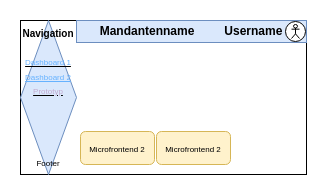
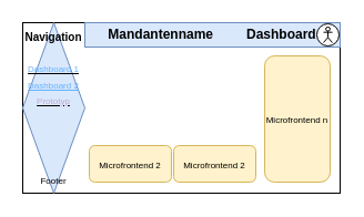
  <mxCell id="0" />
  <mxCell id="1" parent="0" />
  <mxCell id="2" value="" style="rounded=0;whiteSpace=wrap;html=1;" parent="1" vertex="1"><mxGeometry x="20" y="20" width="286" height="154" as="geometry" /></mxCell>
  <mxCell id="3" value="&lt;font&gt;&lt;b&gt;&lt;font style=&quot;font-size: 10px&quot;&gt;Navigation&lt;/font&gt;&lt;br&gt;&lt;/b&gt;&lt;br&gt;&lt;u&gt;&lt;font color=&quot;#66b2ff&quot;&gt;&lt;span style=&quot;font-size: 8px&quot;&gt;Dashboard 1&lt;/span&gt;&lt;br&gt;&lt;/font&gt;&lt;/u&gt;&lt;/font&gt;&lt;font style=&quot;font-size: 8px&quot;&gt;&lt;u style=&quot;color: rgb(102 , 178 , 255)&quot;&gt;Dashboard 2&lt;/u&gt;&lt;br&gt;&lt;u&gt;&lt;font color=&quot;#c3abd0&quot;&gt;Prototyp&lt;/font&gt;&lt;/u&gt;&lt;br&gt;&lt;br&gt;&lt;br&gt;&lt;br&gt;&lt;br&gt;Footer&lt;br&gt;&lt;/font&gt;" style="rhombus;whiteSpace=wrap;html=1;fillColor=#dae8fc;strokeColor=#6c8ebf;" parent="1" vertex="1"><mxGeometry x="20" y="20" width="56" height="154" as="geometry" /></mxCell>
- <mxCell id="4" value="&lt;b&gt;Mandantenname&amp;nbsp; &amp;nbsp; &amp;nbsp; &amp;nbsp; &amp;nbsp;Username&lt;/b&gt;" style="rounded=0;whiteSpace=wrap;html=1;fillColor=#dae8fc;strokeColor=#6c8ebf;" parent="1" vertex="1"><mxGeometry x="76" y="20" width="230" height="22" as="geometry" /></mxCell>
+ <mxCell id="4" value="&lt;b&gt;Mandantenname&amp;nbsp; &amp;nbsp; &amp;nbsp; &amp;nbsp; &amp;nbsp;Dashboard&lt;/b&gt;" style="rounded=0;whiteSpace=wrap;html=1;fillColor=#dae8fc;strokeColor=#6c8ebf;" parent="1" vertex="1"><mxGeometry x="76" y="20" width="230" height="22" as="geometry" /></mxCell>
  <mxCell id="5" value="" style="ellipse;whiteSpace=wrap;html=1;aspect=fixed;" parent="1" vertex="1"><mxGeometry x="285" y="21" width="20" height="20" as="geometry" /></mxCell>
  <mxCell id="6" value="" style="shape=umlActor;verticalLabelPosition=bottom;verticalAlign=top;html=1;outlineConnect=0;" parent="1" vertex="1"><mxGeometry x="291" y="24" width="8" height="14" as="geometry" /></mxCell>
+ <mxCell id="7" value="&lt;font style=&quot;font-size: 8px&quot;&gt;Microfrontend n&lt;/font&gt;" style="rounded=1;whiteSpace=wrap;html=1;fontSize=10;fillColor=#fff2cc;strokeColor=#d6b656;" parent="1" vertex="1"><mxGeometry x="238" y="50" width="59" height="114" as="geometry" /></mxCell>
  <mxCell id="8" value="&lt;font style=&quot;font-size: 8px&quot;&gt;Microfrontend 2&lt;/font&gt;" style="rounded=1;whiteSpace=wrap;html=1;fontSize=10;fillColor=#fff2cc;strokeColor=#d6b656;" parent="1" vertex="1"><mxGeometry x="80" y="131" width="74" height="33" as="geometry" /></mxCell>
  <mxCell id="9" value="&lt;font style=&quot;font-size: 8px&quot;&gt;Microfrontend 2&lt;/font&gt;" style="rounded=1;whiteSpace=wrap;html=1;fontSize=10;fillColor=#fff2cc;strokeColor=#d6b656;" parent="1" vertex="1"><mxGeometry x="156" y="131" width="74" height="33" as="geometry" /></mxCell>
